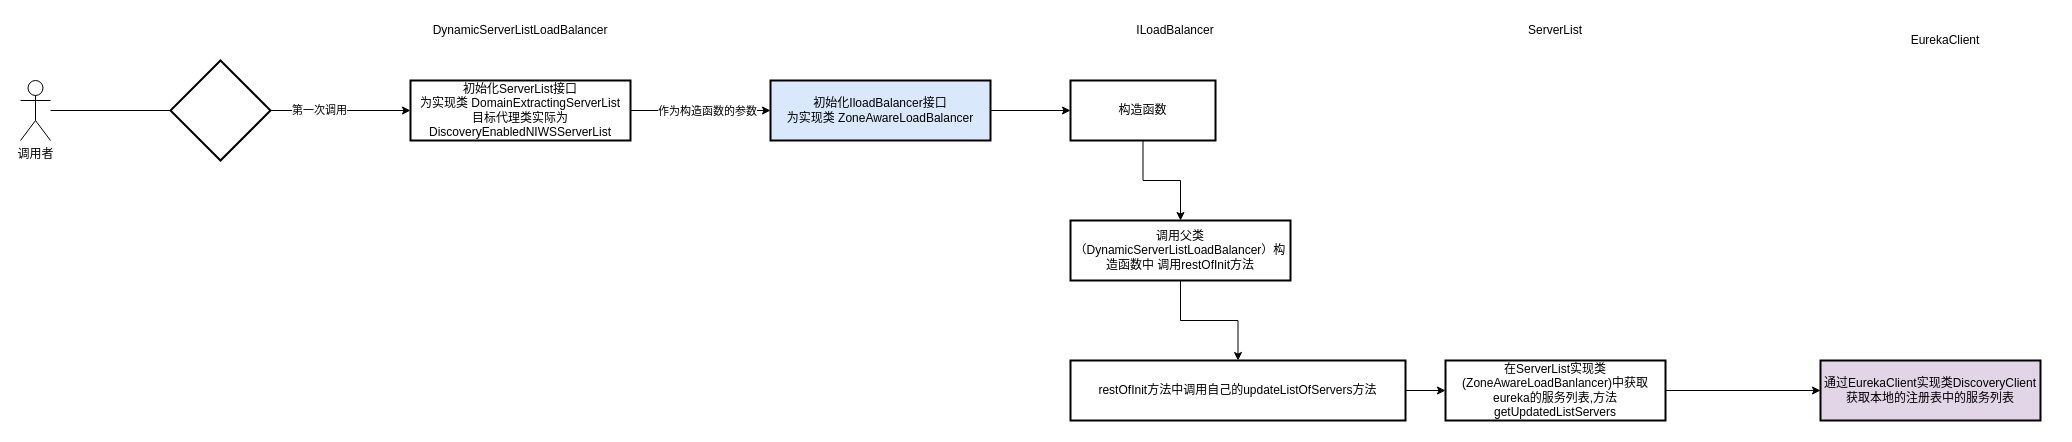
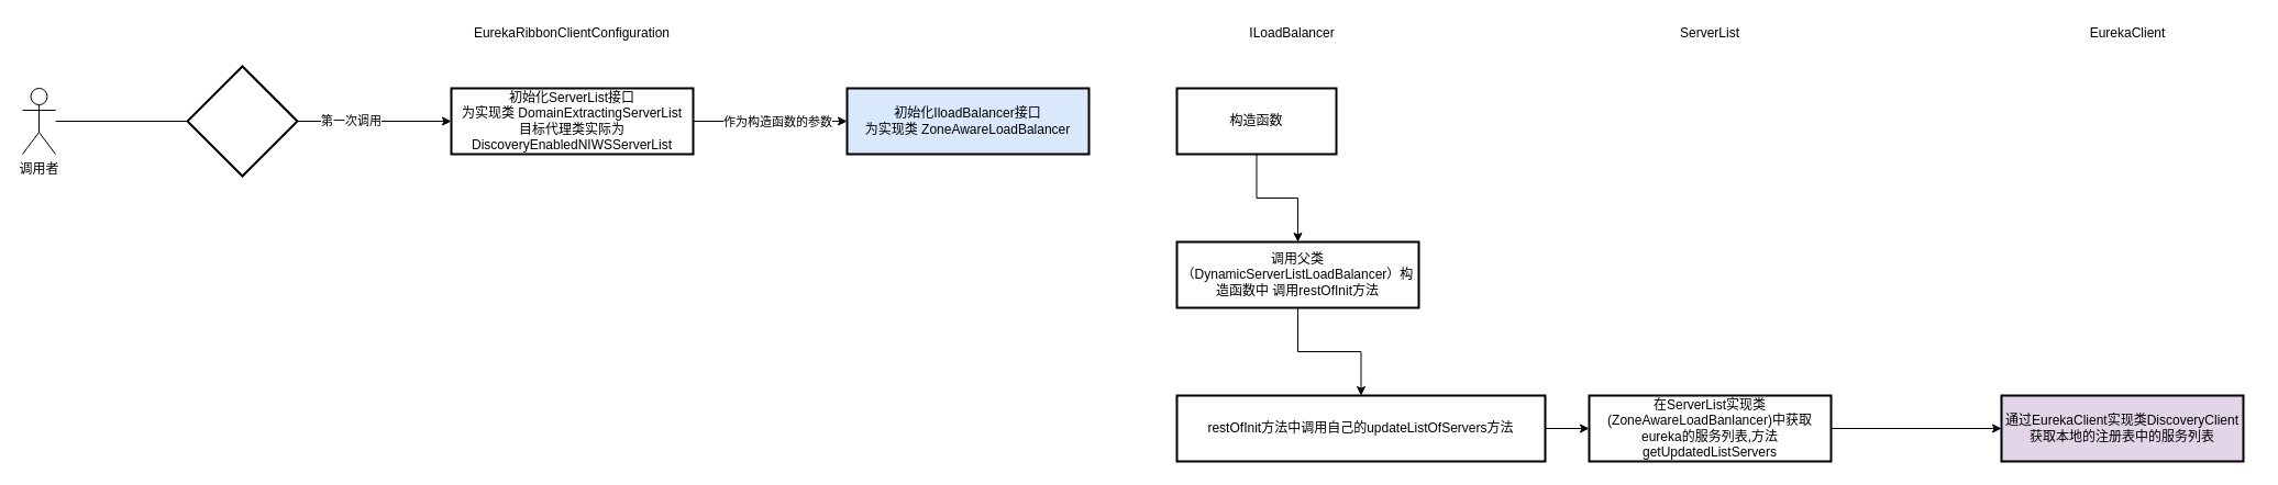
  <mxCell id="0" />
  <mxCell id="1" parent="0" />
  <mxCell id="2" value="" style="edgeStyle=orthogonalEdgeStyle;rounded=0;orthogonalLoop=1;jettySize=auto;html=1;" edge="1" parent="1" source="3"><mxGeometry relative="1" as="geometry"><mxPoint x="320" y="110" as="targetPoint" /></mxGeometry></mxCell>
  <mxCell id="3" value="调用者" style="shape=umlActor;verticalLabelPosition=bottom;verticalAlign=top;html=1;outlineConnect=0;" vertex="1" parent="1"><mxGeometry x="20" y="80" width="30" height="60" as="geometry" /></mxCell>
  <mxCell id="4" value="" style="edgeStyle=orthogonalEdgeStyle;rounded=0;orthogonalLoop=1;jettySize=auto;html=1;" edge="1" parent="1" source="6" target="9"><mxGeometry relative="1" as="geometry" /></mxCell>
  <mxCell id="5" value="第一次调用" style="edgeLabel;html=1;align=center;verticalAlign=middle;resizable=0;points=[];" vertex="1" connectable="0" parent="4"><mxGeometry x="-0.314" y="1" relative="1" as="geometry"><mxPoint as="offset" /></mxGeometry></mxCell>
  <mxCell id="6" value="" style="strokeWidth=2;html=1;shape=mxgraph.flowchart.decision;whiteSpace=wrap;" vertex="1" parent="1"><mxGeometry x="170" y="60" width="100" height="100" as="geometry" /></mxCell>
  <mxCell id="7" value="" style="edgeStyle=orthogonalEdgeStyle;rounded=0;orthogonalLoop=1;jettySize=auto;html=1;" edge="1" parent="1" source="9" target="11"><mxGeometry relative="1" as="geometry" /></mxCell>
  <mxCell id="8" value="作为构造函数的参数" style="edgeLabel;html=1;align=center;verticalAlign=middle;resizable=0;points=[];" vertex="1" connectable="0" parent="7"><mxGeometry x="-0.324" y="3" relative="1" as="geometry"><mxPoint x="29" y="3" as="offset" /></mxGeometry></mxCell>
  <mxCell id="9" value="初始化ServerList接口&lt;br&gt;为实现类 DomainExtractingServerList&lt;br&gt;目标代理类实际为DiscoveryEnabledNIWSServerList" style="whiteSpace=wrap;html=1;strokeWidth=2;" vertex="1" parent="1"><mxGeometry x="410" y="80" width="220" height="60" as="geometry" /></mxCell>
- <mxCell id="10" value="" style="edgeStyle=orthogonalEdgeStyle;rounded=0;orthogonalLoop=1;jettySize=auto;html=1;" edge="1" parent="1" source="11" target="24"><mxGeometry relative="1" as="geometry" /></mxCell>
  <mxCell id="11" value="初始化IloadBalancer接口&lt;br&gt;为实现类 ZoneAwareLoadBalancer" style="whiteSpace=wrap;html=1;strokeWidth=2;fillColor=#dae8fc;" vertex="1" parent="1"><mxGeometry x="770" y="80" width="220" height="60" as="geometry" /></mxCell>
- <mxCell id="12" value="DynamicServerListLoadBalancer" style="text;html=1;strokeColor=none;fillColor=none;align=center;verticalAlign=middle;whiteSpace=wrap;rounded=0;" vertex="1" parent="1"><mxGeometry x="415" y="20" width="210" height="20" as="geometry" /></mxCell>
+ <mxCell id="12" value="EurekaRibbonClientConfiguration" style="text;html=1;strokeColor=none;fillColor=none;align=center;verticalAlign=middle;whiteSpace=wrap;rounded=0;" vertex="1" parent="1"><mxGeometry x="415" y="20" width="210" height="20" as="geometry" /></mxCell>
  <mxCell id="13" value="ILoadBalancer" style="text;html=1;strokeColor=none;fillColor=none;align=center;verticalAlign=middle;whiteSpace=wrap;rounded=0;" vertex="1" parent="1"><mxGeometry x="1060" y="20" width="230" height="20" as="geometry" /></mxCell>
  <mxCell id="14" value="" style="edgeStyle=orthogonalEdgeStyle;rounded=0;orthogonalLoop=1;jettySize=auto;html=1;" edge="1" parent="1" source="15" target="17"><mxGeometry relative="1" as="geometry" /></mxCell>
  <mxCell id="15" value="调用父类（DynamicServerListLoadBalancer）构造函数中 调用restOfInit方法" style="whiteSpace=wrap;html=1;strokeWidth=2;" vertex="1" parent="1"><mxGeometry x="1070" y="220" width="220" height="60" as="geometry" /></mxCell>
  <mxCell id="16" value="" style="edgeStyle=orthogonalEdgeStyle;rounded=0;orthogonalLoop=1;jettySize=auto;html=1;" edge="1" parent="1" source="17" target="19"><mxGeometry relative="1" as="geometry" /></mxCell>
  <mxCell id="17" value="restOfInit方法中调用自己的updateListOfServers方法" style="whiteSpace=wrap;html=1;strokeWidth=2;" vertex="1" parent="1"><mxGeometry x="1070" y="360" width="335" height="60" as="geometry" /></mxCell>
  <mxCell id="18" value="" style="edgeStyle=orthogonalEdgeStyle;rounded=0;orthogonalLoop=1;jettySize=auto;html=1;" edge="1" parent="1" source="19" target="20"><mxGeometry relative="1" as="geometry" /></mxCell>
  <mxCell id="19" value="在ServerList实现类(ZoneAwareLoadBanlancer)中获取eureka的服务列表,方法 getUpdatedListServers" style="whiteSpace=wrap;html=1;strokeWidth=2;" vertex="1" parent="1"><mxGeometry x="1445" y="360" width="220" height="60" as="geometry" /></mxCell>
  <mxCell id="20" value="通过EurekaClient实现类DiscoveryClient获取本地的注册表中的服务列表" style="whiteSpace=wrap;html=1;strokeWidth=2;fillColor=#e1d5e7;" vertex="1" parent="1"><mxGeometry x="1820" y="360" width="220" height="60" as="geometry" /></mxCell>
  <mxCell id="21" value="ServerList" style="text;html=1;strokeColor=none;fillColor=none;align=center;verticalAlign=middle;whiteSpace=wrap;rounded=0;" vertex="1" parent="1"><mxGeometry x="1440" y="20" width="230" height="20" as="geometry" /></mxCell>
- <mxCell id="22" value="EurekaClient" style="text;html=1;strokeColor=none;fillColor=none;align=center;verticalAlign=middle;whiteSpace=wrap;rounded=0;" vertex="1" parent="1"><mxGeometry x="1830" y="30" width="230" height="20" as="geometry" /></mxCell>
+ <mxCell id="22" value="EurekaClient" style="text;html=1;strokeColor=none;fillColor=none;align=center;verticalAlign=middle;whiteSpace=wrap;rounded=0;" vertex="1" parent="1"><mxGeometry x="1820" y="20" width="230" height="20" as="geometry" /></mxCell>
  <mxCell id="23" style="edgeStyle=orthogonalEdgeStyle;rounded=0;orthogonalLoop=1;jettySize=auto;html=1;" edge="1" parent="1" source="24" target="15"><mxGeometry relative="1" as="geometry" /></mxCell>
  <mxCell id="24" value="构造函数" style="whiteSpace=wrap;html=1;strokeWidth=2;" vertex="1" parent="1"><mxGeometry x="1070" y="80" width="145" height="60" as="geometry" /></mxCell>
